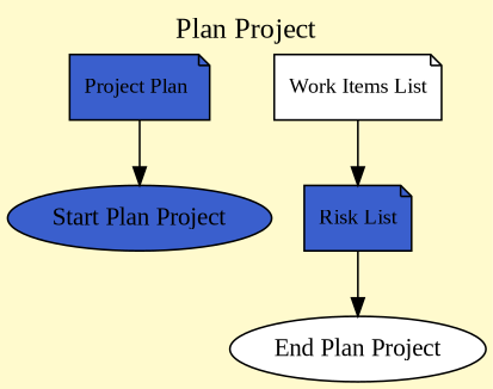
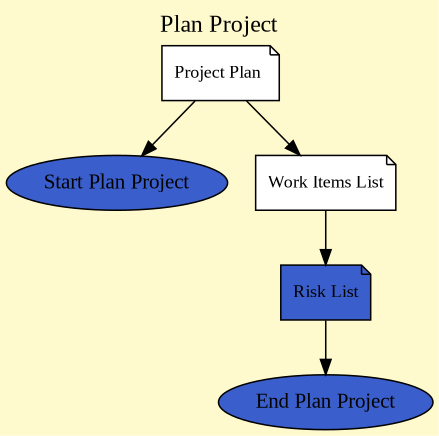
  digraph {
    bgcolor=lemonchiffon
    fontname="Liberation Serif"
    fontsize=16
    label="Plan Project"
    labelloc=t
    node [fillcolor=royalblue3 fontname="Liberation Serif" shape=note style=filled fontsize=12]
    edge [fontname="Liberation Serif"]
    n1 [label="Start Plan Project" shape=ellipse fontsize=""]
-   n2 [label="Project Plan "]
+   n2 [fillcolor=white label="Project Plan "]
    n3 [fillcolor=white label="Work Items List"]
    n4 [label="Risk List"]
-   n5 [fillcolor=white label="End Plan Project" shape=ellipse fontsize=""]
+   n5 [label="End Plan Project" shape=ellipse fontsize=""]
    n2 -> n1
+   n2 -> n3
    n3 -> n4
    n4 -> n5
  }
